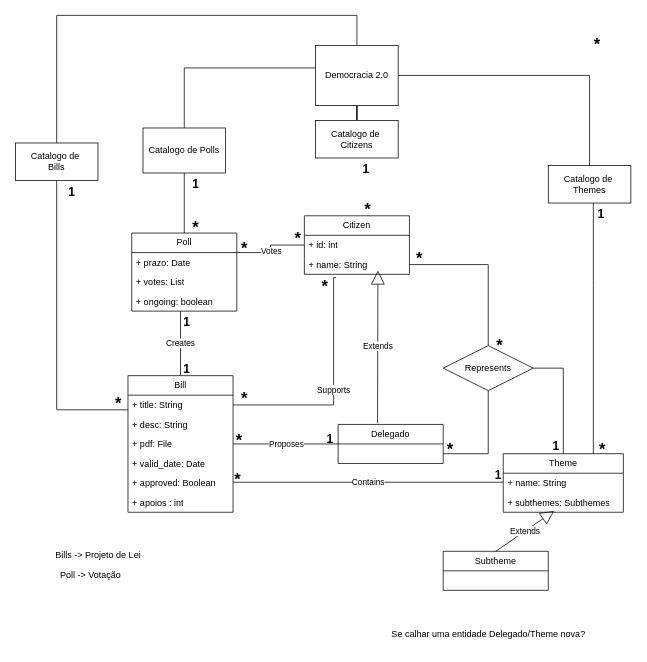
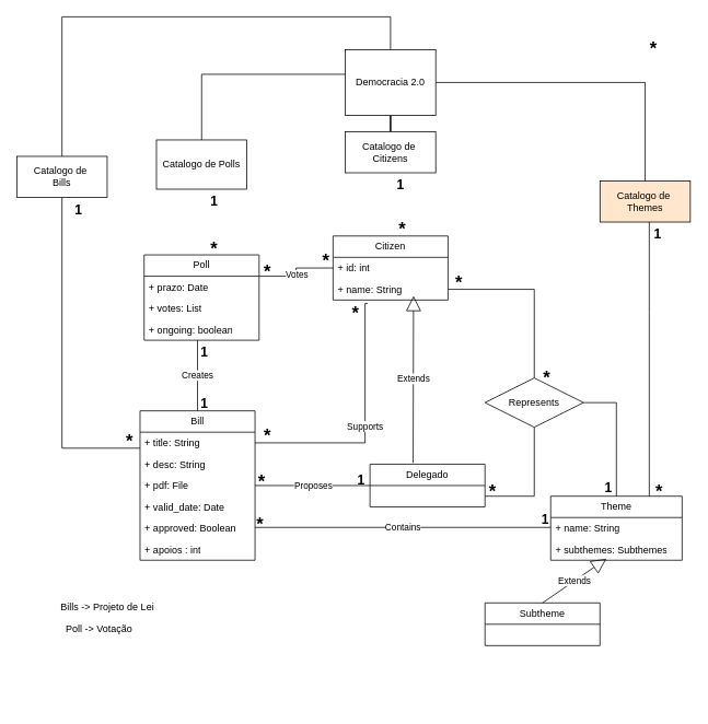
  <mxCell id="0" />
  <mxCell id="1" parent="0" />
  <mxCell id="2" style="edgeStyle=orthogonalEdgeStyle;rounded=0;orthogonalLoop=1;jettySize=auto;html=1;entryX=0.5;entryY=0;entryDx=0;entryDy=0;endArrow=none;endFill=0;" parent="1" source="6" target="11" edge="1"><mxGeometry relative="1" as="geometry"><Array as="points"><mxPoint x="245" y="90" /></Array><mxPoint x="160" y="150" as="targetPoint" /></mxGeometry></mxCell>
  <mxCell id="3" style="edgeStyle=orthogonalEdgeStyle;rounded=0;orthogonalLoop=1;jettySize=auto;html=1;entryX=0.5;entryY=0;entryDx=0;entryDy=0;endArrow=none;endFill=0;" edge="1" parent="1" source="6" target="7"><mxGeometry relative="1" as="geometry" /></mxCell>
  <mxCell id="4" style="edgeStyle=orthogonalEdgeStyle;rounded=0;orthogonalLoop=1;jettySize=auto;html=1;endArrow=none;endFill=0;" edge="1" parent="1" source="6" target="9"><mxGeometry relative="1" as="geometry"><Array as="points"><mxPoint x="475" y="20" /><mxPoint x="75" y="20" /></Array></mxGeometry></mxCell>
  <mxCell id="5" style="edgeStyle=orthogonalEdgeStyle;rounded=0;orthogonalLoop=1;jettySize=auto;html=1;entryX=0.5;entryY=0;entryDx=0;entryDy=0;endArrow=none;endFill=0;" edge="1" parent="1" source="6" target="50"><mxGeometry relative="1" as="geometry" /></mxCell>
  <mxCell id="6" value="Democracia 2.0" style="html=1;whiteSpace=wrap;" parent="1" vertex="1"><mxGeometry x="420" y="60" width="110" height="80" as="geometry" /></mxCell>
  <mxCell id="7" value="Catalogo de&amp;nbsp;&lt;br&gt;Citizens" style="html=1;whiteSpace=wrap;" parent="1" vertex="1"><mxGeometry x="420" y="160" width="110" height="50" as="geometry" /></mxCell>
  <mxCell id="8" style="edgeStyle=orthogonalEdgeStyle;rounded=0;orthogonalLoop=1;jettySize=auto;html=1;entryX=0;entryY=0.25;entryDx=0;entryDy=0;endArrow=none;endFill=0;" parent="1" source="9" target="33" edge="1"><mxGeometry relative="1" as="geometry"><Array as="points"><mxPoint x="75" y="546" /></Array></mxGeometry></mxCell>
  <mxCell id="9" value="Catalogo de&amp;nbsp;&lt;br&gt;Bills" style="html=1;whiteSpace=wrap;" parent="1" vertex="1"><mxGeometry x="20" y="190" width="110" height="50" as="geometry" /></mxCell>
- <mxCell id="10" style="edgeStyle=orthogonalEdgeStyle;rounded=0;orthogonalLoop=1;jettySize=auto;html=1;entryX=0.5;entryY=0;entryDx=0;entryDy=0;endArrow=none;endFill=0;" edge="1" parent="1" source="11" target="25"><mxGeometry relative="1" as="geometry" /></mxCell>
  <mxCell id="11" value="Catalogo de Polls" style="whiteSpace=wrap;html=1;" parent="1" vertex="1"><mxGeometry x="190" y="170" width="110" height="60" as="geometry" /></mxCell>
  <mxCell id="12" value="Supports" style="edgeStyle=orthogonalEdgeStyle;rounded=0;orthogonalLoop=1;jettySize=auto;html=1;entryX=1;entryY=0.5;entryDx=0;entryDy=0;endArrow=none;endFill=0;exitX=0.3;exitY=1.162;exitDx=0;exitDy=0;exitPerimeter=0;" parent="1" source="15" target="34" edge="1"><mxGeometry relative="1" as="geometry"><mxPoint x="443.64" y="388.764" as="sourcePoint" /><Array as="points"><mxPoint x="444" y="369" /><mxPoint x="444" y="539" /></Array></mxGeometry></mxCell>
  <mxCell id="13" value="Citizen" style="swimlane;fontStyle=0;childLayout=stackLayout;horizontal=1;startSize=26;fillColor=none;horizontalStack=0;resizeParent=1;resizeParentMax=0;resizeLast=0;collapsible=1;marginBottom=0;whiteSpace=wrap;html=1;" parent="1" vertex="1"><mxGeometry x="405" y="287" width="140" height="78" as="geometry" /></mxCell>
  <mxCell id="14" value="+ id: int" style="text;strokeColor=none;fillColor=none;align=left;verticalAlign=top;spacingLeft=4;spacingRight=4;overflow=hidden;rotatable=0;points=[[0,0.5],[1,0.5]];portConstraint=eastwest;whiteSpace=wrap;html=1;" parent="13" vertex="1"><mxGeometry y="26" width="140" height="26" as="geometry" /></mxCell>
  <mxCell id="15" value="+ name: String&amp;nbsp;" style="text;strokeColor=none;fillColor=none;align=left;verticalAlign=top;spacingLeft=4;spacingRight=4;overflow=hidden;rotatable=0;points=[[0,0.5],[1,0.5]];portConstraint=eastwest;whiteSpace=wrap;html=1;" parent="13" vertex="1"><mxGeometry y="52" width="140" height="26" as="geometry" /></mxCell>
  <mxCell id="16" value="Extends" style="endArrow=block;endSize=16;endFill=0;html=1;rounded=0;exitX=0.375;exitY=-0.029;exitDx=0;exitDy=0;exitPerimeter=0;" parent="1" source="19" edge="1"><mxGeometry width="160" relative="1" as="geometry"><mxPoint x="478" y="460" as="sourcePoint" /><mxPoint x="503" y="360" as="targetPoint" /></mxGeometry></mxCell>
  <mxCell id="17" style="edgeStyle=orthogonalEdgeStyle;rounded=0;orthogonalLoop=1;jettySize=auto;html=1;entryX=1;entryY=0.5;entryDx=0;entryDy=0;endArrow=none;endFill=0;" parent="1" source="19" target="36" edge="1"><mxGeometry relative="1" as="geometry" /></mxCell>
  <mxCell id="18" value="Proposes" style="edgeLabel;html=1;align=center;verticalAlign=middle;resizable=0;points=[];" parent="17" vertex="1" connectable="0"><mxGeometry x="-0.002" y="1" relative="1" as="geometry"><mxPoint y="-1" as="offset" /></mxGeometry></mxCell>
  <mxCell id="19" value="Delegado" style="swimlane;fontStyle=0;childLayout=stackLayout;horizontal=1;startSize=26;fillColor=none;horizontalStack=0;resizeParent=1;resizeParentMax=0;resizeLast=0;collapsible=1;marginBottom=0;whiteSpace=wrap;html=1;" parent="1" vertex="1"><mxGeometry x="450" y="565" width="140" height="52" as="geometry" /></mxCell>
  <mxCell id="20" value="&lt;font style=&quot;font-size: 22px;&quot;&gt;&lt;b&gt;*&lt;/b&gt;&lt;/font&gt;" style="text;html=1;align=center;verticalAlign=middle;resizable=0;points=[];autosize=1;strokeColor=none;fillColor=none;" parent="1" vertex="1"><mxGeometry x="310" y="511" width="30" height="40" as="geometry" /></mxCell>
  <mxCell id="21" value="&lt;font style=&quot;font-size: 22px;&quot;&gt;&lt;b&gt;*&lt;/b&gt;&lt;/font&gt;" style="text;html=1;align=center;verticalAlign=middle;resizable=0;points=[];autosize=1;strokeColor=none;fillColor=none;" parent="1" vertex="1"><mxGeometry x="543" y="325" width="30" height="40" as="geometry" /></mxCell>
  <mxCell id="22" value="Creates" style="edgeStyle=orthogonalEdgeStyle;rounded=0;orthogonalLoop=1;jettySize=auto;html=1;entryX=0.5;entryY=0;entryDx=0;entryDy=0;endArrow=none;endFill=0;" parent="1" source="25" target="33" edge="1"><mxGeometry relative="1" as="geometry"><Array as="points"><mxPoint x="240" y="500" /></Array></mxGeometry></mxCell>
  <mxCell id="23" style="edgeStyle=orthogonalEdgeStyle;rounded=0;orthogonalLoop=1;jettySize=auto;html=1;endArrow=none;endFill=0;exitX=1;exitY=0.25;exitDx=0;exitDy=0;entryX=0;entryY=0.5;entryDx=0;entryDy=0;" parent="1" source="25" edge="1" target="13"><mxGeometry relative="1" as="geometry"><mxPoint x="320" y="356" as="sourcePoint" /><mxPoint x="430" y="350" as="targetPoint" /></mxGeometry></mxCell>
  <mxCell id="24" value="Votes" style="edgeLabel;html=1;align=center;verticalAlign=middle;resizable=0;points=[];" parent="23" vertex="1" connectable="0"><mxGeometry x="-0.054" relative="1" as="geometry"><mxPoint as="offset" /></mxGeometry></mxCell>
  <mxCell id="25" value="Poll" style="swimlane;fontStyle=0;childLayout=stackLayout;horizontal=1;startSize=26;fillColor=none;horizontalStack=0;resizeParent=1;resizeParentMax=0;resizeLast=0;collapsible=1;marginBottom=0;whiteSpace=wrap;html=1;" parent="1" vertex="1"><mxGeometry x="175" y="310" width="140" height="104" as="geometry" /></mxCell>
  <mxCell id="26" value="+ prazo: Date" style="text;strokeColor=none;fillColor=none;align=left;verticalAlign=top;spacingLeft=4;spacingRight=4;overflow=hidden;rotatable=0;points=[[0,0.5],[1,0.5]];portConstraint=eastwest;whiteSpace=wrap;html=1;" parent="25" vertex="1"><mxGeometry y="26" width="140" height="26" as="geometry" /></mxCell>
  <mxCell id="27" value="+ votes: List" style="text;strokeColor=none;fillColor=none;align=left;verticalAlign=top;spacingLeft=4;spacingRight=4;overflow=hidden;rotatable=0;points=[[0,0.5],[1,0.5]];portConstraint=eastwest;whiteSpace=wrap;html=1;" parent="25" vertex="1"><mxGeometry y="52" width="140" height="26" as="geometry" /></mxCell>
  <mxCell id="28" value="+ ongoing: boolean" style="text;strokeColor=none;fillColor=none;align=left;verticalAlign=top;spacingLeft=4;spacingRight=4;overflow=hidden;rotatable=0;points=[[0,0.5],[1,0.5]];portConstraint=eastwest;whiteSpace=wrap;html=1;" parent="25" vertex="1"><mxGeometry y="78" width="140" height="26" as="geometry" /></mxCell>
  <mxCell id="29" value="&lt;font style=&quot;font-size: 22px;&quot;&gt;&lt;b&gt;*&lt;/b&gt;&lt;/font&gt;" style="text;html=1;align=center;verticalAlign=middle;resizable=0;points=[];autosize=1;strokeColor=none;fillColor=none;" parent="1" vertex="1"><mxGeometry x="780" y="40" width="30" height="40" as="geometry" /></mxCell>
  <mxCell id="30" value="&lt;font size=&quot;1&quot; style=&quot;&quot;&gt;&lt;b style=&quot;font-size: 16px;&quot;&gt;1&lt;/b&gt;&lt;/font&gt;" style="text;html=1;align=center;verticalAlign=middle;resizable=0;points=[];autosize=1;strokeColor=none;fillColor=none;" parent="1" vertex="1"><mxGeometry x="245" y="230" width="30" height="30" as="geometry" /></mxCell>
  <mxCell id="31" value="&lt;font size=&quot;1&quot; style=&quot;&quot;&gt;&lt;b style=&quot;font-size: 16px;&quot;&gt;1&lt;/b&gt;&lt;/font&gt;" style="text;html=1;align=center;verticalAlign=middle;resizable=0;points=[];autosize=1;strokeColor=none;fillColor=none;" parent="1" vertex="1"><mxGeometry x="472" y="210" width="30" height="30" as="geometry" /></mxCell>
  <mxCell id="32" value="&lt;font style=&quot;font-size: 22px;&quot;&gt;&lt;b&gt;*&lt;/b&gt;&lt;/font&gt;" style="text;html=1;align=center;verticalAlign=middle;resizable=0;points=[];autosize=1;strokeColor=none;fillColor=none;" parent="1" vertex="1"><mxGeometry x="474" y="260" width="30" height="40" as="geometry" /></mxCell>
  <mxCell id="33" value="Bill" style="swimlane;fontStyle=0;childLayout=stackLayout;horizontal=1;startSize=26;fillColor=none;horizontalStack=0;resizeParent=1;resizeParentMax=0;resizeLast=0;collapsible=1;marginBottom=0;whiteSpace=wrap;html=1;" parent="1" vertex="1"><mxGeometry x="170" y="500" width="140" height="182" as="geometry" /></mxCell>
  <mxCell id="34" value="+ title: String" style="text;strokeColor=none;fillColor=none;align=left;verticalAlign=top;spacingLeft=4;spacingRight=4;overflow=hidden;rotatable=0;points=[[0,0.5],[1,0.5]];portConstraint=eastwest;whiteSpace=wrap;html=1;" parent="33" vertex="1"><mxGeometry y="26" width="140" height="26" as="geometry" /></mxCell>
  <mxCell id="35" value="+ desc: String&lt;span style=&quot;white-space: pre;&quot;&gt; &lt;/span&gt;" style="text;strokeColor=none;fillColor=none;align=left;verticalAlign=top;spacingLeft=4;spacingRight=4;overflow=hidden;rotatable=0;points=[[0,0.5],[1,0.5]];portConstraint=eastwest;whiteSpace=wrap;html=1;" parent="33" vertex="1"><mxGeometry y="52" width="140" height="26" as="geometry" /></mxCell>
  <mxCell id="36" value="+ pdf: File" style="text;strokeColor=none;fillColor=none;align=left;verticalAlign=top;spacingLeft=4;spacingRight=4;overflow=hidden;rotatable=0;points=[[0,0.5],[1,0.5]];portConstraint=eastwest;whiteSpace=wrap;html=1;" parent="33" vertex="1"><mxGeometry y="78" width="140" height="26" as="geometry" /></mxCell>
  <mxCell id="37" value="+ valid_date: Date" style="text;strokeColor=none;fillColor=none;align=left;verticalAlign=top;spacingLeft=4;spacingRight=4;overflow=hidden;rotatable=0;points=[[0,0.5],[1,0.5]];portConstraint=eastwest;whiteSpace=wrap;html=1;" parent="33" vertex="1"><mxGeometry y="104" width="140" height="26" as="geometry" /></mxCell>
  <mxCell id="38" value="+ approved: Boolean" style="text;strokeColor=none;fillColor=none;align=left;verticalAlign=top;spacingLeft=4;spacingRight=4;overflow=hidden;rotatable=0;points=[[0,0.5],[1,0.5]];portConstraint=eastwest;whiteSpace=wrap;html=1;" parent="33" vertex="1"><mxGeometry y="130" width="140" height="26" as="geometry" /></mxCell>
  <mxCell id="39" value="+ apoios : int" style="text;strokeColor=none;fillColor=none;align=left;verticalAlign=top;spacingLeft=4;spacingRight=4;overflow=hidden;rotatable=0;points=[[0,0.5],[1,0.5]];portConstraint=eastwest;whiteSpace=wrap;html=1;" parent="33" vertex="1"><mxGeometry y="156" width="140" height="26" as="geometry" /></mxCell>
  <mxCell id="40" value="Contains" style="edgeStyle=orthogonalEdgeStyle;rounded=0;orthogonalLoop=1;jettySize=auto;html=1;entryX=1;entryY=0.5;entryDx=0;entryDy=0;endArrow=none;endFill=0;" edge="1" parent="1"><mxGeometry relative="1" as="geometry"><mxPoint x="670" y="642" as="sourcePoint" /><mxPoint x="310" y="642" as="targetPoint" /></mxGeometry></mxCell>
  <mxCell id="41" value="Theme" style="swimlane;fontStyle=0;childLayout=stackLayout;horizontal=1;startSize=26;fillColor=none;horizontalStack=0;resizeParent=1;resizeParentMax=0;resizeLast=0;collapsible=1;marginBottom=0;whiteSpace=wrap;html=1;" parent="1" vertex="1"><mxGeometry x="670" y="604" width="160" height="78" as="geometry" /></mxCell>
  <mxCell id="42" value="+ name: String" style="text;strokeColor=none;fillColor=none;align=left;verticalAlign=top;spacingLeft=4;spacingRight=4;overflow=hidden;rotatable=0;points=[[0,0.5],[1,0.5]];portConstraint=eastwest;whiteSpace=wrap;html=1;" vertex="1" parent="41"><mxGeometry y="26" width="160" height="26" as="geometry" /></mxCell>
  <mxCell id="43" value="+ subthemes: Subthemes" style="text;strokeColor=none;fillColor=none;align=left;verticalAlign=top;spacingLeft=4;spacingRight=4;overflow=hidden;rotatable=0;points=[[0,0.5],[1,0.5]];portConstraint=eastwest;whiteSpace=wrap;html=1;" parent="41" vertex="1"><mxGeometry y="52" width="160" height="26" as="geometry" /></mxCell>
  <mxCell id="44" style="edgeStyle=orthogonalEdgeStyle;rounded=0;orthogonalLoop=1;jettySize=auto;html=1;entryX=1;entryY=0.5;entryDx=0;entryDy=0;endArrow=none;endFill=0;" parent="1" source="47" edge="1"><mxGeometry relative="1" as="geometry"><mxPoint x="590" y="604" as="targetPoint" /><Array as="points"><mxPoint x="650" y="604" /></Array></mxGeometry></mxCell>
  <mxCell id="45" style="edgeStyle=orthogonalEdgeStyle;rounded=0;orthogonalLoop=1;jettySize=auto;html=1;entryX=1;entryY=0.5;entryDx=0;entryDy=0;endArrow=none;endFill=0;" parent="1" source="47" target="15" edge="1"><mxGeometry relative="1" as="geometry" /></mxCell>
  <mxCell id="46" style="edgeStyle=orthogonalEdgeStyle;rounded=0;orthogonalLoop=1;jettySize=auto;html=1;exitX=1;exitY=0.5;exitDx=0;exitDy=0;endArrow=none;endFill=0;entryX=0.5;entryY=0;entryDx=0;entryDy=0;" edge="1" parent="1" source="47" target="41"><mxGeometry relative="1" as="geometry"><mxPoint x="730" y="600" as="targetPoint" /><Array as="points"><mxPoint x="750" y="490" /></Array></mxGeometry></mxCell>
  <mxCell id="47" value="Represents" style="shape=rhombus;perimeter=rhombusPerimeter;whiteSpace=wrap;html=1;align=center;" parent="1" vertex="1"><mxGeometry x="590" y="460" width="120" height="60" as="geometry" /></mxCell>
- <mxCell id="48" value="Se calhar uma entidade Delegado/Theme nova?" style="text;html=1;align=center;verticalAlign=middle;resizable=0;points=[];autosize=1;strokeColor=none;fillColor=none;" parent="1" vertex="1"><mxGeometry x="510" y="830" width="280" height="30" as="geometry" /></mxCell>
  <mxCell id="49" style="edgeStyle=orthogonalEdgeStyle;rounded=0;orthogonalLoop=1;jettySize=auto;html=1;endArrow=none;endFill=0;entryX=0.75;entryY=0;entryDx=0;entryDy=0;" edge="1" parent="1" source="50" target="41"><mxGeometry relative="1" as="geometry"><mxPoint x="785" y="600" as="targetPoint" /><Array as="points"><mxPoint x="790" y="380" /><mxPoint x="790" y="380" /></Array></mxGeometry></mxCell>
- <mxCell id="50" value="Catalogo de&amp;nbsp;&lt;br&gt;Themes" style="html=1;whiteSpace=wrap;" vertex="1" parent="1"><mxGeometry x="730" y="220" width="110" height="50" as="geometry" /></mxCell>
+ <mxCell id="50" value="Catalogo de&amp;nbsp;&lt;br&gt;Themes" style="html=1;whiteSpace=wrap;fillColor=#ffe6cc;" vertex="1" parent="1"><mxGeometry x="730" y="220" width="110" height="50" as="geometry" /></mxCell>
  <mxCell id="51" value="Extends" style="endArrow=block;endSize=16;endFill=0;html=1;rounded=0;exitX=0.5;exitY=0;exitDx=0;exitDy=0;entryX=0.424;entryY=0.93;entryDx=0;entryDy=0;entryPerimeter=0;" edge="1" parent="1" source="52" target="43"><mxGeometry width="160" relative="1" as="geometry"><mxPoint x="890" y="620" as="sourcePoint" /><mxPoint x="850" y="500" as="targetPoint" /></mxGeometry></mxCell>
  <mxCell id="52" value="Subtheme" style="swimlane;fontStyle=0;childLayout=stackLayout;horizontal=1;startSize=26;fillColor=none;horizontalStack=0;resizeParent=1;resizeParentMax=0;resizeLast=0;collapsible=1;marginBottom=0;whiteSpace=wrap;html=1;" vertex="1" parent="1"><mxGeometry x="590" y="734" width="140" height="52" as="geometry" /></mxCell>
  <mxCell id="53" value="Bills -&amp;gt; Projeto de Lei&lt;br&gt;" style="text;html=1;align=center;verticalAlign=middle;resizable=0;points=[];autosize=1;strokeColor=none;fillColor=none;" vertex="1" parent="1"><mxGeometry x="60" y="725" width="140" height="30" as="geometry" /></mxCell>
  <mxCell id="54" value="Poll -&amp;gt; Votação" style="text;html=1;align=center;verticalAlign=middle;resizable=0;points=[];autosize=1;strokeColor=none;fillColor=none;" vertex="1" parent="1"><mxGeometry x="70" y="751" width="100" height="30" as="geometry" /></mxCell>
  <mxCell id="55" value="&lt;font style=&quot;font-size: 22px;&quot;&gt;&lt;b&gt;*&lt;/b&gt;&lt;/font&gt;" style="text;html=1;align=center;verticalAlign=middle;resizable=0;points=[];autosize=1;strokeColor=none;fillColor=none;" vertex="1" parent="1"><mxGeometry x="245" y="283" width="30" height="40" as="geometry" /></mxCell>
  <mxCell id="56" value="&lt;font size=&quot;1&quot; style=&quot;&quot;&gt;&lt;b style=&quot;font-size: 16px;&quot;&gt;1&lt;/b&gt;&lt;/font&gt;" style="text;html=1;align=center;verticalAlign=middle;resizable=0;points=[];autosize=1;strokeColor=none;fillColor=none;" vertex="1" parent="1"><mxGeometry x="80" y="240" width="30" height="30" as="geometry" /></mxCell>
  <mxCell id="57" value="&lt;font style=&quot;font-size: 22px;&quot;&gt;&lt;b&gt;*&lt;/b&gt;&lt;/font&gt;" style="text;html=1;align=center;verticalAlign=middle;resizable=0;points=[];autosize=1;strokeColor=none;fillColor=none;" vertex="1" parent="1"><mxGeometry x="142" y="518" width="30" height="40" as="geometry" /></mxCell>
  <mxCell id="58" value="&lt;font size=&quot;1&quot; style=&quot;&quot;&gt;&lt;b style=&quot;font-size: 16px;&quot;&gt;1&lt;/b&gt;&lt;/font&gt;" style="text;html=1;align=center;verticalAlign=middle;resizable=0;points=[];autosize=1;strokeColor=none;fillColor=none;" vertex="1" parent="1"><mxGeometry x="785" y="270" width="30" height="30" as="geometry" /></mxCell>
  <mxCell id="59" value="&lt;font style=&quot;font-size: 22px;&quot;&gt;&lt;b&gt;*&lt;/b&gt;&lt;/font&gt;" style="text;html=1;align=center;verticalAlign=middle;resizable=0;points=[];autosize=1;strokeColor=none;fillColor=none;" vertex="1" parent="1"><mxGeometry x="787" y="579" width="30" height="40" as="geometry" /></mxCell>
  <mxCell id="60" value="&lt;font style=&quot;font-size: 22px;&quot;&gt;&lt;b&gt;*&lt;/b&gt;&lt;/font&gt;" style="text;html=1;align=center;verticalAlign=middle;resizable=0;points=[];autosize=1;strokeColor=none;fillColor=none;" vertex="1" parent="1"><mxGeometry x="650" y="440" width="30" height="40" as="geometry" /></mxCell>
  <mxCell id="61" value="&lt;font style=&quot;font-size: 22px;&quot;&gt;&lt;b&gt;*&lt;/b&gt;&lt;/font&gt;" style="text;html=1;align=center;verticalAlign=middle;resizable=0;points=[];autosize=1;strokeColor=none;fillColor=none;" vertex="1" parent="1"><mxGeometry x="417" y="362" width="30" height="40" as="geometry" /></mxCell>
  <mxCell id="62" value="&lt;font style=&quot;font-size: 22px;&quot;&gt;&lt;b&gt;*&lt;/b&gt;&lt;/font&gt;" style="text;html=1;align=center;verticalAlign=middle;resizable=0;points=[];autosize=1;strokeColor=none;fillColor=none;" vertex="1" parent="1"><mxGeometry x="381" y="298" width="30" height="40" as="geometry" /></mxCell>
  <mxCell id="63" value="&lt;font style=&quot;font-size: 22px;&quot;&gt;&lt;b&gt;*&lt;/b&gt;&lt;/font&gt;" style="text;html=1;align=center;verticalAlign=middle;resizable=0;points=[];autosize=1;strokeColor=none;fillColor=none;" vertex="1" parent="1"><mxGeometry x="310" y="312" width="30" height="40" as="geometry" /></mxCell>
  <mxCell id="64" value="&lt;font size=&quot;1&quot; style=&quot;&quot;&gt;&lt;b style=&quot;font-size: 16px;&quot;&gt;1&lt;/b&gt;&lt;/font&gt;" style="text;html=1;align=center;verticalAlign=middle;resizable=0;points=[];autosize=1;strokeColor=none;fillColor=none;" vertex="1" parent="1"><mxGeometry x="233" y="414" width="30" height="30" as="geometry" /></mxCell>
  <mxCell id="65" value="&lt;font size=&quot;1&quot; style=&quot;&quot;&gt;&lt;b style=&quot;font-size: 16px;&quot;&gt;1&lt;/b&gt;&lt;/font&gt;" style="text;html=1;align=center;verticalAlign=middle;resizable=0;points=[];autosize=1;strokeColor=none;fillColor=none;" vertex="1" parent="1"><mxGeometry x="233" y="476" width="30" height="30" as="geometry" /></mxCell>
  <mxCell id="66" value="&lt;font size=&quot;1&quot; style=&quot;&quot;&gt;&lt;b style=&quot;font-size: 16px;&quot;&gt;1&lt;/b&gt;&lt;/font&gt;" style="text;html=1;align=center;verticalAlign=middle;resizable=0;points=[];autosize=1;strokeColor=none;fillColor=none;" vertex="1" parent="1"><mxGeometry x="424" y="569" width="30" height="30" as="geometry" /></mxCell>
  <mxCell id="67" value="&lt;font style=&quot;font-size: 22px;&quot;&gt;&lt;b&gt;*&lt;/b&gt;&lt;/font&gt;" style="text;html=1;align=center;verticalAlign=middle;resizable=0;points=[];autosize=1;strokeColor=none;fillColor=none;" vertex="1" parent="1"><mxGeometry x="303" y="567" width="30" height="40" as="geometry" /></mxCell>
  <mxCell id="68" value="&lt;font size=&quot;1&quot; style=&quot;&quot;&gt;&lt;b style=&quot;font-size: 16px;&quot;&gt;1&lt;/b&gt;&lt;/font&gt;" style="text;html=1;align=center;verticalAlign=middle;resizable=0;points=[];autosize=1;strokeColor=none;fillColor=none;" vertex="1" parent="1"><mxGeometry x="648" y="617" width="30" height="30" as="geometry" /></mxCell>
  <mxCell id="69" value="&lt;font style=&quot;font-size: 22px;&quot;&gt;&lt;b&gt;*&lt;/b&gt;&lt;/font&gt;" style="text;html=1;align=center;verticalAlign=middle;resizable=0;points=[];autosize=1;strokeColor=none;fillColor=none;" vertex="1" parent="1"><mxGeometry x="301" y="619" width="30" height="40" as="geometry" /></mxCell>
  <mxCell id="70" value="&lt;font size=&quot;1&quot; style=&quot;&quot;&gt;&lt;b style=&quot;font-size: 16px;&quot;&gt;1&lt;/b&gt;&lt;/font&gt;" style="text;html=1;align=center;verticalAlign=middle;resizable=0;points=[];autosize=1;strokeColor=none;fillColor=none;" vertex="1" parent="1"><mxGeometry x="725" y="579" width="30" height="30" as="geometry" /></mxCell>
  <mxCell id="71" value="&lt;font style=&quot;font-size: 22px;&quot;&gt;&lt;b&gt;*&lt;/b&gt;&lt;/font&gt;" style="text;html=1;align=center;verticalAlign=middle;resizable=0;points=[];autosize=1;strokeColor=none;fillColor=none;" vertex="1" parent="1"><mxGeometry x="584" y="579" width="30" height="40" as="geometry" /></mxCell>
